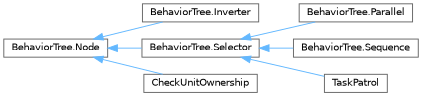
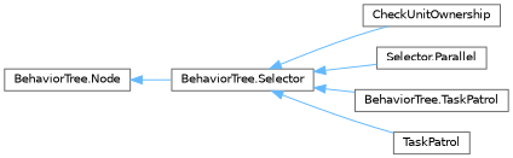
  digraph {
    rankdir=LR
    node [color=grey40 fillcolor=white fontname=Helvetica fontsize=10 shape=box style=filled]
    edge [color=steelblue1 dir=back fontname=Helvetica fontsize=10 labelfontname=Helvetica labelfontsize=10 style=solid]
    n1 [height=0.2 label="BehaviorTree.Node" width=0.4]
-   n2 [height=0.2 label="BehaviorTree.Inverter" width=0.4]
    n3 [height=0.2 label="BehaviorTree.Selector" width=0.4]
    n4 [height=0.2 label=CheckUnitOwnership width=0.4]
-   n5 [height=0.2 label="BehaviorTree.Parallel" width=0.4]
-   n6 [height=0.2 label="BehaviorTree.Sequence" width=0.4]
+   n5 [height=0.2 label="Selector.Parallel" width=0.4]
+   n6 [height=0.2 label="BehaviorTree.TaskPatrol" width=0.4]
    n7 [height=0.2 label=TaskPatrol width=0.4]
-   n1 -> n2
    n1 -> n3
-   n1 -> n4
+   n3 -> n4
    n3 -> n5
    n3 -> n6
    n3 -> n7
  }
